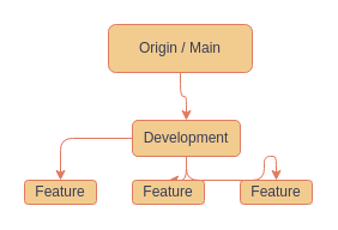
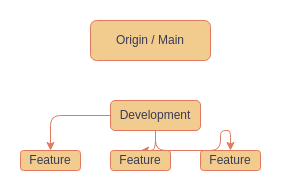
  <mxCell id="0" />
  <mxCell id="1" parent="0" />
- <mxCell id="2" style="edgeStyle=orthogonalEdgeStyle;rounded=1;orthogonalLoop=1;jettySize=auto;html=1;labelBackgroundColor=none;strokeColor=#E07A5F;fontColor=default;" edge="1" parent="1" source="3" target="7"><mxGeometry relative="1" as="geometry"><mxPoint x="140" y="120" as="targetPoint" /></mxGeometry></mxCell>
  <mxCell id="3" value="Origin / Main" style="rounded=1;whiteSpace=wrap;html=1;fontSize=12;glass=0;strokeWidth=1;shadow=0;labelBackgroundColor=none;fillColor=#F2CC8F;strokeColor=#E07A5F;fontColor=#393C56;" parent="1" vertex="1"><mxGeometry x="90" y="20" width="120" height="40" as="geometry" /></mxCell>
  <mxCell id="4" style="edgeStyle=orthogonalEdgeStyle;rounded=1;orthogonalLoop=1;jettySize=auto;html=1;labelBackgroundColor=none;strokeColor=#E07A5F;fontColor=default;" edge="1" parent="1" source="7" target="8"><mxGeometry relative="1" as="geometry" /></mxCell>
  <mxCell id="5" style="edgeStyle=orthogonalEdgeStyle;rounded=1;orthogonalLoop=1;jettySize=auto;html=1;labelBackgroundColor=none;strokeColor=#E07A5F;fontColor=default;" edge="1" parent="1" source="7" target="9"><mxGeometry relative="1" as="geometry" /></mxCell>
  <mxCell id="6" style="edgeStyle=orthogonalEdgeStyle;rounded=1;orthogonalLoop=1;jettySize=auto;html=1;labelBackgroundColor=none;strokeColor=#E07A5F;fontColor=default;" edge="1" parent="1" source="7" target="10"><mxGeometry relative="1" as="geometry" /></mxCell>
  <mxCell id="7" value="Development" style="rounded=1;whiteSpace=wrap;html=1;labelBackgroundColor=none;fillColor=#F2CC8F;strokeColor=#E07A5F;fontColor=#393C56;" vertex="1" parent="1"><mxGeometry x="110" y="100" width="90" height="30" as="geometry" /></mxCell>
  <mxCell id="8" value="Feature" style="rounded=1;whiteSpace=wrap;html=1;labelBackgroundColor=none;fillColor=#F2CC8F;strokeColor=#E07A5F;fontColor=#393C56;" vertex="1" parent="1"><mxGeometry x="110" y="150" width="60" height="20" as="geometry" /></mxCell>
  <mxCell id="9" value="Feature" style="rounded=1;whiteSpace=wrap;html=1;labelBackgroundColor=none;fillColor=#F2CC8F;strokeColor=#E07A5F;fontColor=#393C56;" vertex="1" parent="1"><mxGeometry x="200" y="150" width="60" height="20" as="geometry" /></mxCell>
  <mxCell id="10" value="Feature" style="rounded=1;whiteSpace=wrap;html=1;labelBackgroundColor=none;fillColor=#F2CC8F;strokeColor=#E07A5F;fontColor=#393C56;" vertex="1" parent="1"><mxGeometry x="20" y="150" width="60" height="20" as="geometry" /></mxCell>
